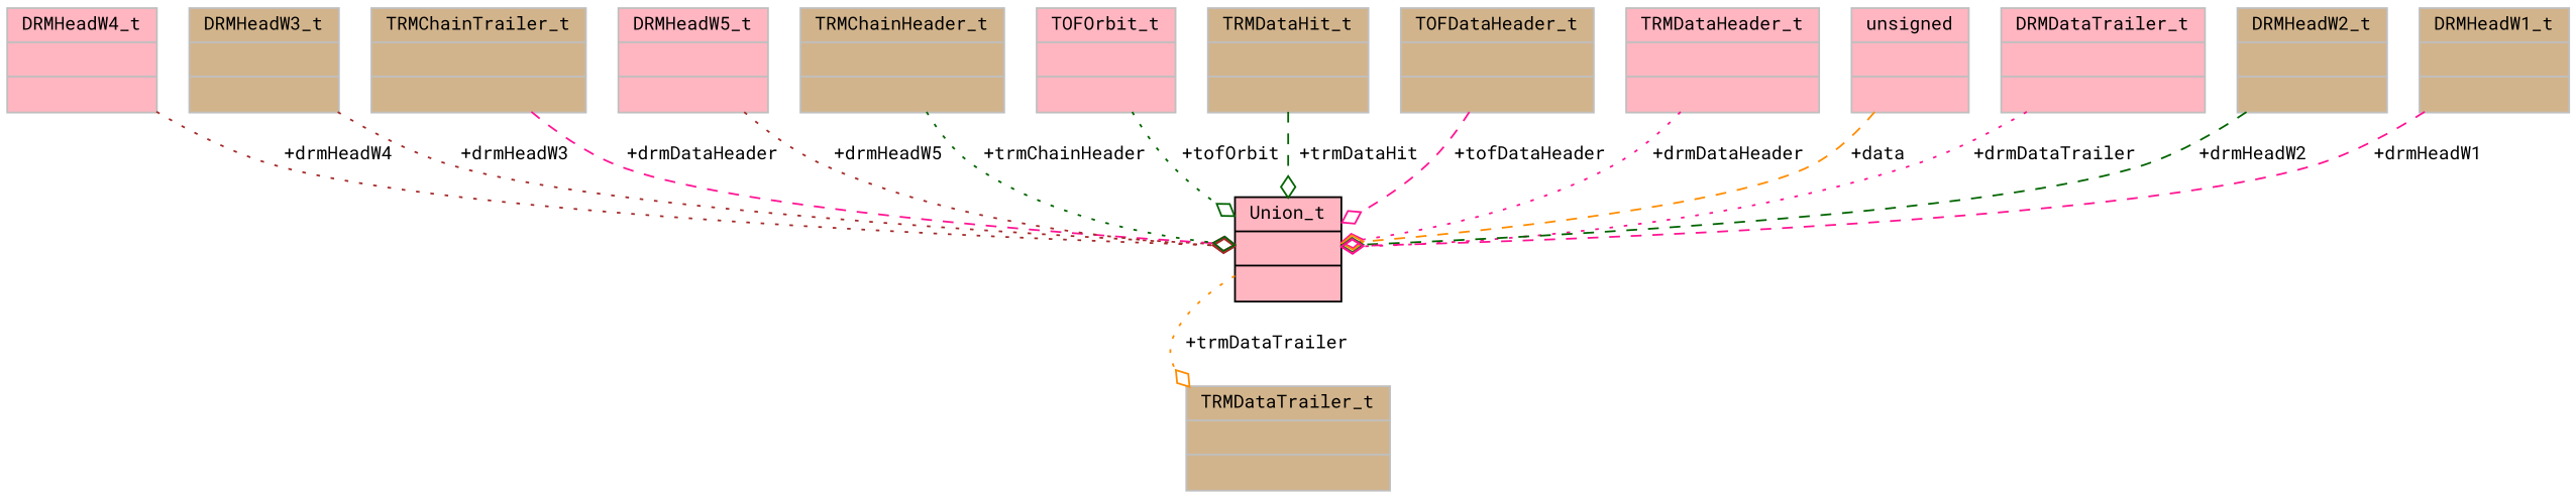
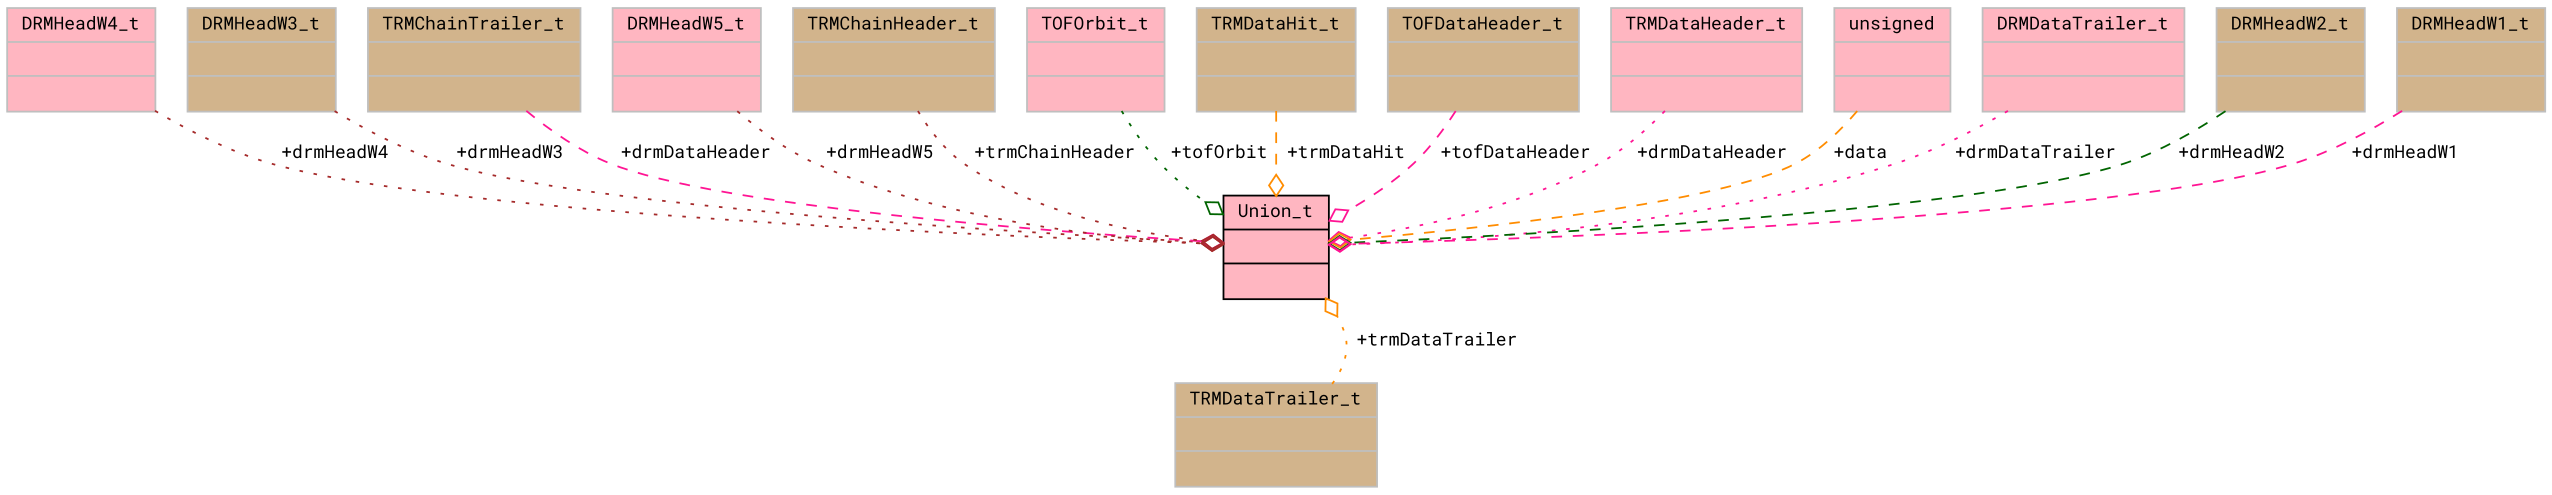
  digraph {
    fontname="Roboto Mono"
    node [color=grey75 fillcolor=tan fontname="Roboto Mono" fontsize=10 shape=record style=filled]
    edge [arrowhead=odiamond color=deeppink fontname="Roboto Mono" fontsize=10 labelfontname=Helvetica labelfontsize=10 style=dotted]
    n1 [color=black fillcolor=lightpink fontcolor=black height=0.2 label="{Union_t\n||}" width=0.4]
    n2 [fillcolor=lightpink height=0.2 label="{DRMHeadW4_t\n||}" width=0.4]
    n3 [height=0.2 label="{DRMHeadW3_t\n||}" width=0.4]
    n4 [height=0.2 label="{TRMChainTrailer_t\n||}" width=0.4]
    n5 [fillcolor=lightpink height=0.2 label="{DRMHeadW5_t\n||}" width=0.4]
    n6 [height=0.2 label="{TRMChainHeader_t\n||}" width=0.4]
    n7 [fillcolor=lightpink height=0.2 label="{TOFOrbit_t\n||}" width=0.4]
    n8 [height=0.2 label="{TRMDataHit_t\n||}" width=0.4]
    n9 [height=0.2 label="{TOFDataHeader_t\n||}" width=0.4]
    n10 [fillcolor=lightpink height=0.2 label="{TRMDataHeader_t\n||}" width=0.4]
    n11 [fillcolor=lightpink height=0.2 label="{unsigned\n||}" width=0.4]
    n12 [fillcolor=lightpink height=0.2 label="{DRMDataTrailer_t\n||}" width=0.4]
    n13 [height=0.2 label="{DRMHeadW2_t\n||}" width=0.4]
    n14 [height=0.2 label="{TRMDataTrailer_t\n||}" width=0.4]
    n15 [height=0.2 label="{DRMHeadW1_t\n||}" width=0.4]
    n2 -> n1 [color=brown label=" +drmHeadW4"]
    n3 -> n1 [color=brown label=" +drmHeadW3"]
    n4 -> n1 [label=" +drmDataHeader" style=dashed]
    n5 -> n1 [color=brown label=" +drmHeadW5"]
-   n6 -> n1 [color=darkgreen label=" +trmChainHeader"]
+   n6 -> n1 [color=brown label=" +trmChainHeader"]
    n7 -> n1 [color=darkgreen label=" +tofOrbit"]
-   n8 -> n1 [color=darkgreen label=" +trmDataHit" style=dashed]
+   n8 -> n1 [color=darkorange label=" +trmDataHit" style=dashed]
    n9 -> n1 [label=" +tofDataHeader" style=dashed]
    n10 -> n1 [label=" +drmDataHeader"]
    n11 -> n1 [color=darkorange label=" +data" style=dashed]
    n12 -> n1 [label=" +drmDataTrailer"]
    n13 -> n1 [color=darkgreen label=" +drmHeadW2" style=dashed]
-   n1 -> n14 [color=darkorange label=" +trmDataTrailer"]
+   n14 -> n1 [color=darkorange label=" +trmDataTrailer"]
    n15 -> n1 [label=" +drmHeadW1" style=dashed]
  }
